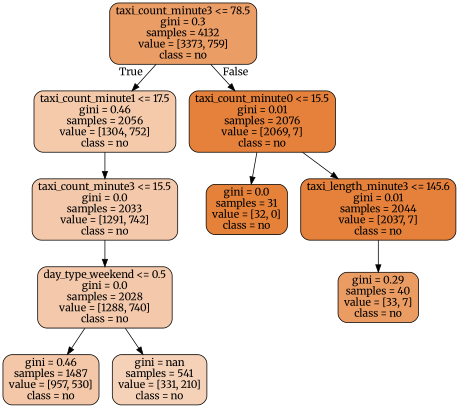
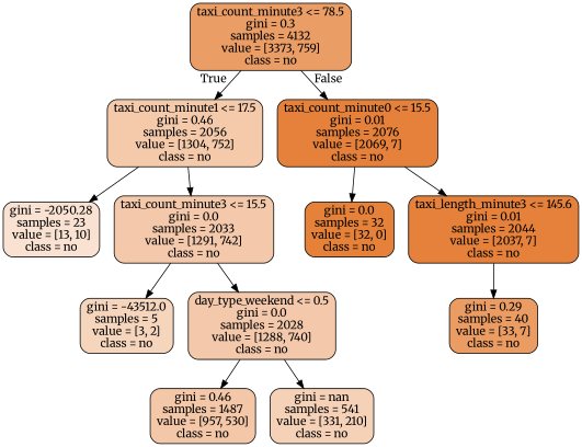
  digraph {
    fontname=Merriweather
    node [color=black fillcolor="#e5813a" fontname=Merriweather shape=box style="filled, rounded"]
    edge [fontname=Merriweather]
    n1 [fillcolor="#eb9d66" label="taxi_count_minute3 <= 78.5\ngini = 0.3\nsamples = 4132\nvalue = [3373, 759]\nclass = no"]
    n2 [fillcolor="#f4caab" label="taxi_count_minute1 <= 17.5\ngini = 0.46\nsamples = 2056\nvalue = [1304, 752]\nclass = no"]
    n3 [label="taxi_count_minute0 <= 15.5\ngini = 0.01\nsamples = 2076\nvalue = [2069, 7]\nclass = no"]
+   n4 [fillcolor="#f9e2d1" label="gini = -2050.28\nsamples = 23\nvalue = [13, 10]\nclass = no"]
    n5 [fillcolor="#f4c9ab" label="taxi_count_minute3 <= 15.5\ngini = 0.0\nsamples = 2033\nvalue = [1291, 742]\nclass = no"]
-   n6 [fillcolor="#e58139" label="gini = 0.0\nsamples = 31\nvalue = [32, 0]\nclass = no"]
+   n6 [fillcolor="#e58139" label="gini = 0.0\nsamples = 32\nvalue = [32, 0]\nclass = no"]
    n7 [label="taxi_length_minute3 <= 145.6\ngini = 0.01\nsamples = 2044\nvalue = [2037, 7]\nclass = no"]
+   n8 [fillcolor="#f6d5bd" label="gini = -43512.0\nsamples = 5\nvalue = [3, 2]\nclass = no"]
    n9 [fillcolor="#f4c9ab" label="day_type_weekend <= 0.5\ngini = 0.0\nsamples = 2028\nvalue = [1288, 740]\nclass = no"]
    n10 [fillcolor="#f3c7a7" label="gini = 0.46\nsamples = 1487\nvalue = [957, 530]\nclass = no"]
    n11 [fillcolor="#f5d1b7" label="gini = nan\nsamples = 541\nvalue = [331, 210]\nclass = no"]
    n12 [fillcolor="#eb9c63" label="gini = 0.29\nsamples = 40\nvalue = [33, 7]\nclass = no"]
    n1 -> n2 [headlabel=True labelangle=45 labeldistance=2.5]
    n1 -> n3 [headlabel=False labelangle=-45 labeldistance=2.5]
+   n2 -> n4
    n2 -> n5
    n3 -> n6
    n3 -> n7
+   n5 -> n8
    n5 -> n9
    n7 -> n12
    n9 -> n10
    n9 -> n11
  }
